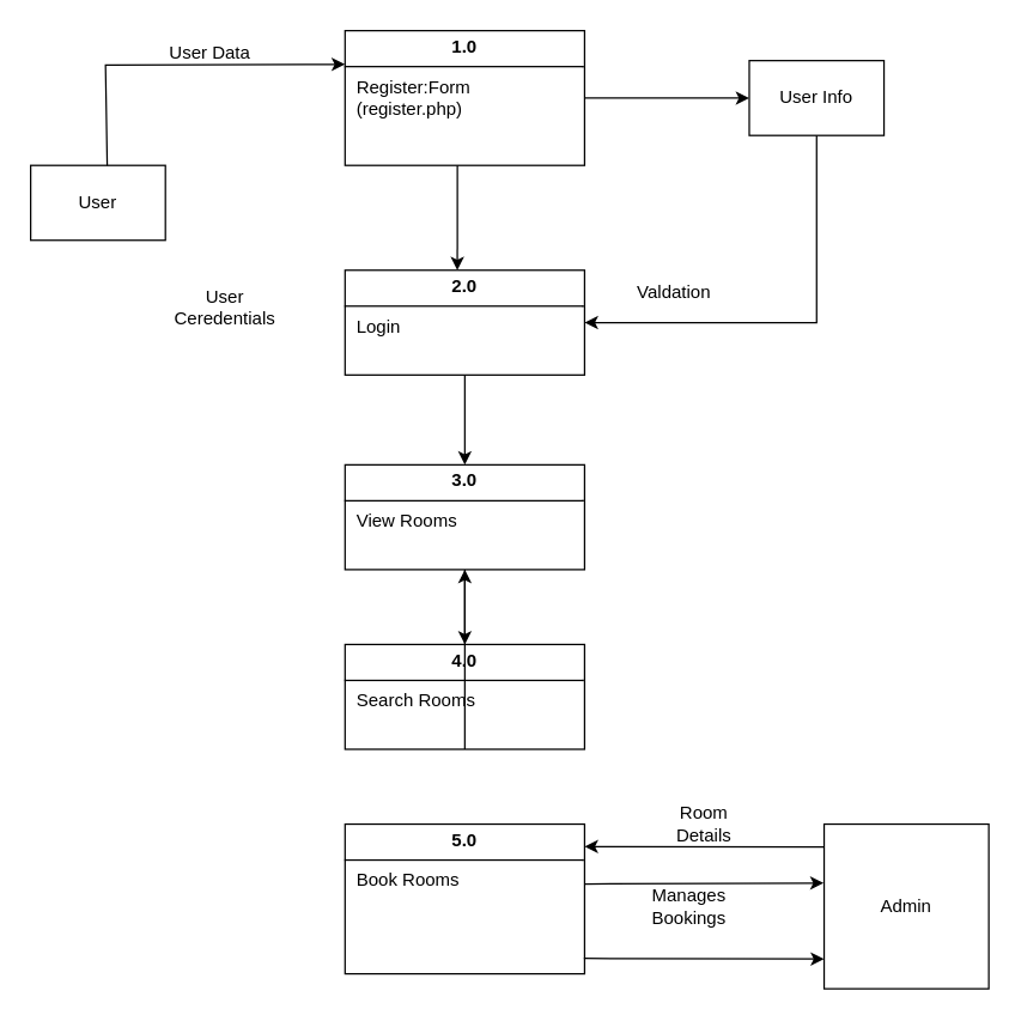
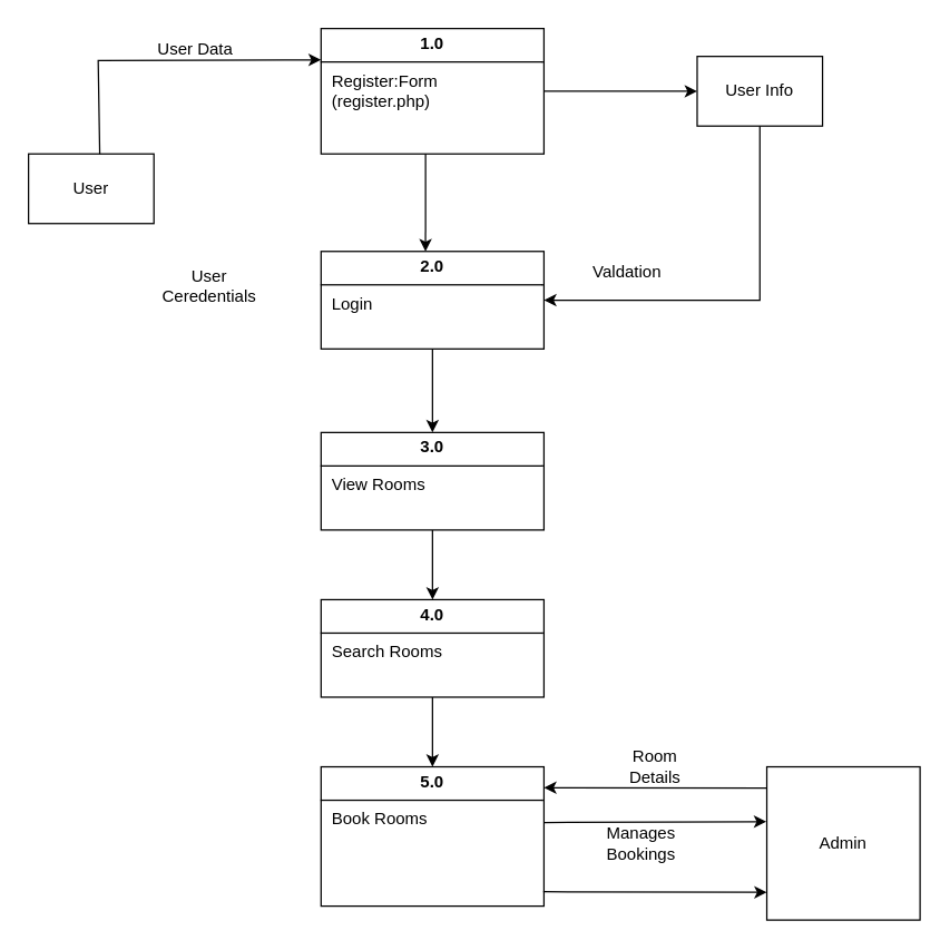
  <mxCell id="0" />
  <mxCell id="1" parent="0" />
  <mxCell id="2" value="&lt;p style=&quot;margin: 4px 0px 0px; text-align: center;&quot;&gt;&lt;b style=&quot;&quot;&gt;1.0&lt;/b&gt;&lt;/p&gt;&lt;hr size=&quot;1&quot; style=&quot;border-style:solid;&quot;&gt;&lt;p style=&quot;margin:0px;margin-left:8px;&quot;&gt;Register:Form&lt;/p&gt;&lt;p style=&quot;margin:0px;margin-left:8px;&quot;&gt;(register.php)&lt;/p&gt;" style="verticalAlign=top;align=left;overflow=fill;html=1;whiteSpace=wrap;" vertex="1" parent="1"><mxGeometry x="230" y="20" width="160" height="90" as="geometry" /></mxCell>
  <mxCell id="3" value="&lt;p style=&quot;margin: 4px 0px 0px; text-align: center;&quot;&gt;&lt;b style=&quot;&quot;&gt;2.0&lt;/b&gt;&lt;/p&gt;&lt;hr size=&quot;1&quot; style=&quot;border-style:solid;&quot;&gt;&lt;p style=&quot;margin:0px;margin-left:8px;&quot;&gt;Login&lt;/p&gt;" style="verticalAlign=top;align=left;overflow=fill;html=1;whiteSpace=wrap;" vertex="1" parent="1"><mxGeometry x="230" y="180" width="160" height="70" as="geometry" /></mxCell>
  <mxCell id="4" value="&lt;p style=&quot;margin: 4px 0px 0px; text-align: center;&quot;&gt;&lt;b&gt;3.0&lt;/b&gt;&lt;/p&gt;&lt;hr size=&quot;1&quot; style=&quot;border-style:solid;&quot;&gt;&lt;p style=&quot;margin:0px;margin-left:8px;&quot;&gt;View Rooms&lt;/p&gt;" style="verticalAlign=top;align=left;overflow=fill;html=1;whiteSpace=wrap;" vertex="1" parent="1"><mxGeometry x="230" y="310" width="160" height="70" as="geometry" /></mxCell>
  <mxCell id="5" value="&lt;p style=&quot;margin: 4px 0px 0px; text-align: center;&quot;&gt;&lt;b style=&quot;&quot;&gt;4.0&lt;/b&gt;&lt;/p&gt;&lt;hr size=&quot;1&quot; style=&quot;border-style:solid;&quot;&gt;&lt;p style=&quot;margin:0px;margin-left:8px;&quot;&gt;Search Rooms&lt;/p&gt;" style="verticalAlign=top;align=left;overflow=fill;html=1;whiteSpace=wrap;" vertex="1" parent="1"><mxGeometry x="230" y="430" width="160" height="70" as="geometry" /></mxCell>
  <mxCell id="6" value="&lt;p style=&quot;margin: 4px 0px 0px; text-align: center;&quot;&gt;&lt;b style=&quot;&quot;&gt;5.0&lt;/b&gt;&lt;/p&gt;&lt;hr size=&quot;1&quot; style=&quot;border-style:solid;&quot;&gt;&lt;p style=&quot;margin:0px;margin-left:8px;&quot;&gt;Book Rooms&lt;/p&gt;" style="verticalAlign=top;align=left;overflow=fill;html=1;whiteSpace=wrap;" vertex="1" parent="1"><mxGeometry x="230" y="550" width="160" height="100" as="geometry" /></mxCell>
  <mxCell id="7" value="User" style="html=1;whiteSpace=wrap;" vertex="1" parent="1"><mxGeometry x="20" y="110" width="90" height="50" as="geometry" /></mxCell>
  <mxCell id="8" value="User Info" style="html=1;whiteSpace=wrap;" vertex="1" parent="1"><mxGeometry x="500" y="40" width="90" height="50" as="geometry" /></mxCell>
  <mxCell id="9" value="Admin" style="html=1;whiteSpace=wrap;" vertex="1" parent="1"><mxGeometry x="550" y="550" width="110" height="110" as="geometry" /></mxCell>
  <mxCell id="10" value="User Data" style="text;html=1;align=center;verticalAlign=middle;whiteSpace=wrap;rounded=0;" vertex="1" parent="1"><mxGeometry x="110" y="20" width="60" height="30" as="geometry" /></mxCell>
  <mxCell id="11" value="User Ceredentials" style="text;html=1;align=center;verticalAlign=middle;whiteSpace=wrap;rounded=0;" vertex="1" parent="1"><mxGeometry x="120" y="190" width="60" height="30" as="geometry" /></mxCell>
  <mxCell id="12" value="Valdation" style="text;html=1;align=center;verticalAlign=middle;whiteSpace=wrap;rounded=0;" vertex="1" parent="1"><mxGeometry x="420" y="180" width="60" height="30" as="geometry" /></mxCell>
  <mxCell id="13" value="Room Details" style="text;html=1;align=center;verticalAlign=middle;whiteSpace=wrap;rounded=0;" vertex="1" parent="1"><mxGeometry x="440" y="535" width="60" height="30" as="geometry" /></mxCell>
  <mxCell id="14" value="" style="endArrow=classic;html=1;rounded=0;exitX=-0.002;exitY=0.138;exitDx=0;exitDy=0;exitPerimeter=0;" edge="1" parent="1" source="9"><mxGeometry width="50" height="50" relative="1" as="geometry"><mxPoint x="260" y="730" as="sourcePoint" /><mxPoint x="390" y="565" as="targetPoint" /></mxGeometry></mxCell>
  <mxCell id="15" value="" style="endArrow=classic;html=1;rounded=0;entryX=-0.003;entryY=0.358;entryDx=0;entryDy=0;entryPerimeter=0;" edge="1" parent="1" target="9"><mxGeometry width="50" height="50" relative="1" as="geometry"><mxPoint x="390" y="590" as="sourcePoint" /><mxPoint x="548.57" y="590.12" as="targetPoint" /></mxGeometry></mxCell>
  <mxCell id="16" value="Manages Bookings" style="text;html=1;align=center;verticalAlign=middle;whiteSpace=wrap;rounded=0;" vertex="1" parent="1"><mxGeometry x="430" y="590" width="60" height="30" as="geometry" /></mxCell>
  <mxCell id="17" value="" style="endArrow=classic;html=1;rounded=0;entryX=-0.013;entryY=0.592;entryDx=0;entryDy=0;entryPerimeter=0;exitX=0.997;exitY=0.897;exitDx=0;exitDy=0;exitPerimeter=0;" edge="1" parent="1" source="6"><mxGeometry width="50" height="50" relative="1" as="geometry"><mxPoint x="391.43" y="640" as="sourcePoint" /><mxPoint x="550" y="640.12" as="targetPoint" /></mxGeometry></mxCell>
  <mxCell id="18" value="" style="endArrow=classic;html=1;rounded=0;entryX=0;entryY=0.25;entryDx=0;entryDy=0;exitX=0.568;exitY=0.001;exitDx=0;exitDy=0;exitPerimeter=0;" edge="1" parent="1" source="7" target="2"><mxGeometry width="50" height="50" relative="1" as="geometry"><mxPoint x="72" y="113" as="sourcePoint" /><mxPoint x="180" y="90" as="targetPoint" /><Array as="points"><mxPoint x="70" y="43" /></Array></mxGeometry></mxCell>
  <mxCell id="19" value="" style="endArrow=classic;html=1;rounded=0;entryX=1;entryY=0.5;entryDx=0;entryDy=0;exitX=0.5;exitY=1;exitDx=0;exitDy=0;" edge="1" parent="1" source="8" target="3"><mxGeometry width="50" height="50" relative="1" as="geometry"><mxPoint x="80" y="130" as="sourcePoint" /><mxPoint x="240" y="53" as="targetPoint" /><Array as="points"><mxPoint x="545" y="215" /></Array></mxGeometry></mxCell>
  <mxCell id="20" value="" style="endArrow=classic;html=1;rounded=0;exitX=1;exitY=0.5;exitDx=0;exitDy=0;entryX=0;entryY=0.5;entryDx=0;entryDy=0;" edge="1" parent="1" source="2" target="8"><mxGeometry width="50" height="50" relative="1" as="geometry"><mxPoint x="400" y="130" as="sourcePoint" /><mxPoint x="450" y="80" as="targetPoint" /></mxGeometry></mxCell>
  <mxCell id="21" value="" style="endArrow=classic;html=1;rounded=0;exitX=0.469;exitY=1;exitDx=0;exitDy=0;exitPerimeter=0;" edge="1" parent="1" source="2"><mxGeometry width="50" height="50" relative="1" as="geometry"><mxPoint x="290" y="220" as="sourcePoint" /><mxPoint x="305" y="180" as="targetPoint" /></mxGeometry></mxCell>
  <mxCell id="22" value="" style="endArrow=classic;html=1;rounded=0;" edge="1" parent="1" target="4"><mxGeometry width="50" height="50" relative="1" as="geometry"><mxPoint x="310" y="250" as="sourcePoint" /><mxPoint x="315" y="190" as="targetPoint" /></mxGeometry></mxCell>
  <mxCell id="23" value="" style="endArrow=classic;html=1;rounded=0;" edge="1" parent="1"><mxGeometry width="50" height="50" relative="1" as="geometry"><mxPoint x="310" y="380" as="sourcePoint" /><mxPoint x="310" y="430" as="targetPoint" /></mxGeometry></mxCell>
- <mxCell id="24" value="" style="endArrow=classic;html=1;rounded=0;exitX=0.5;exitY=1;exitDx=0;exitDy=0;" edge="1" parent="1" source="5" target="4"><mxGeometry width="50" height="50" relative="1" as="geometry"><mxPoint x="320" y="390" as="sourcePoint" /><mxPoint x="320" y="440" as="targetPoint" /></mxGeometry></mxCell>
+ <mxCell id="24" value="" style="endArrow=classic;html=1;rounded=0;entryX=0.5;entryY=0;entryDx=0;entryDy=0;exitX=0.5;exitY=1;exitDx=0;exitDy=0;" edge="1" parent="1" source="5" target="6"><mxGeometry width="50" height="50" relative="1" as="geometry"><mxPoint x="320" y="390" as="sourcePoint" /><mxPoint x="320" y="440" as="targetPoint" /></mxGeometry></mxCell>
